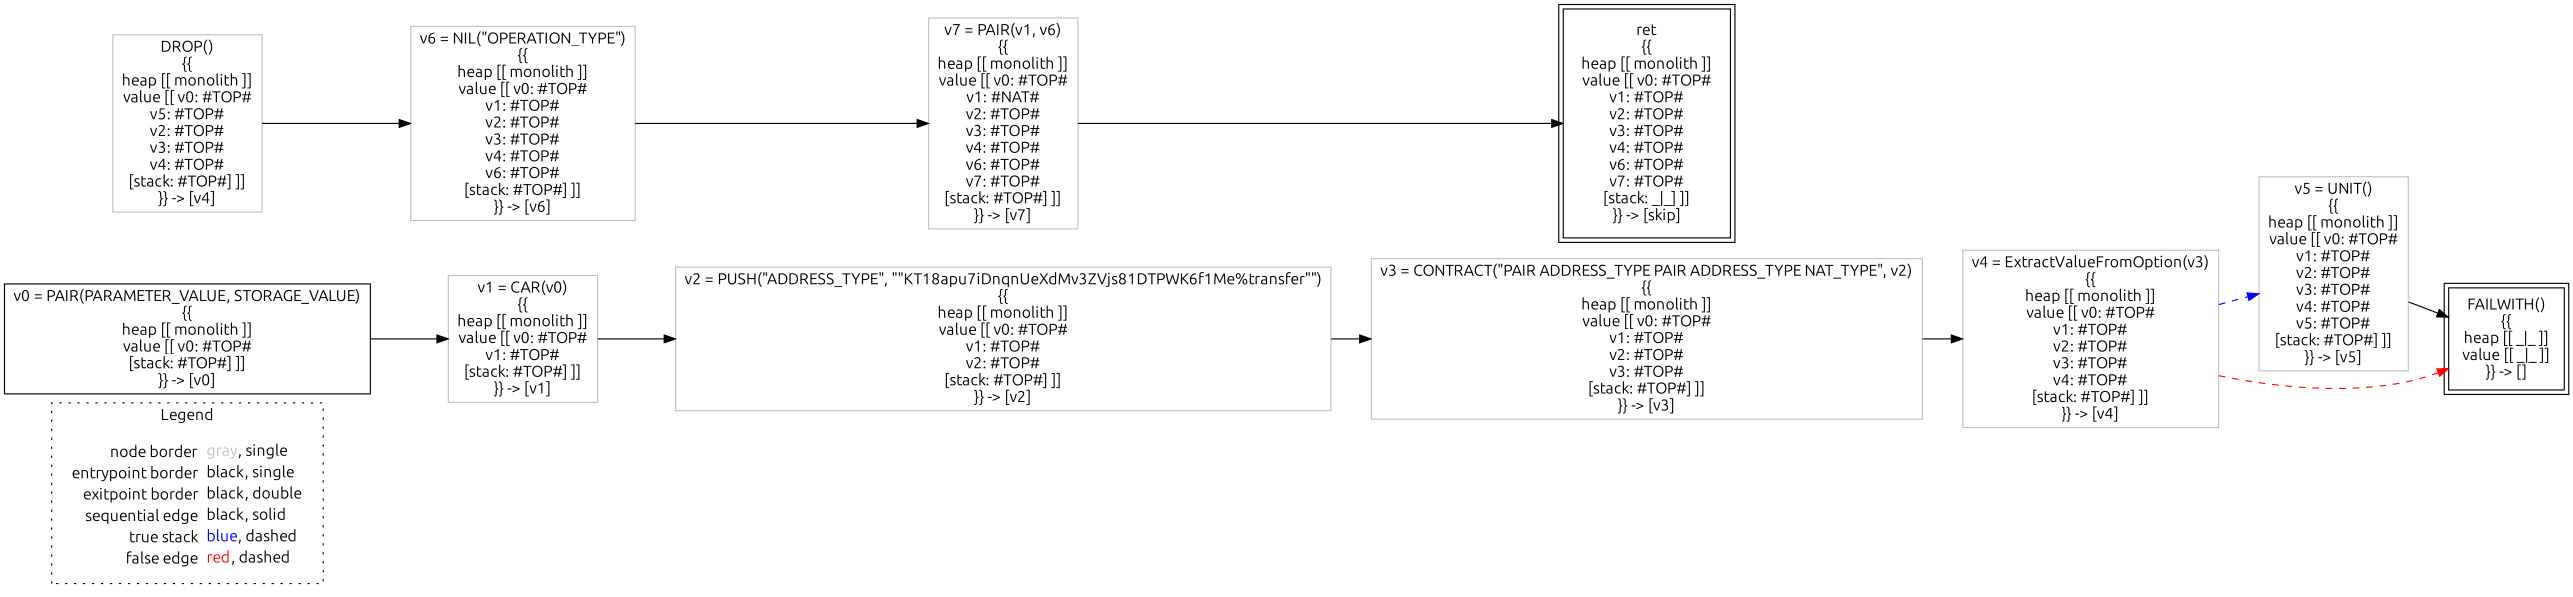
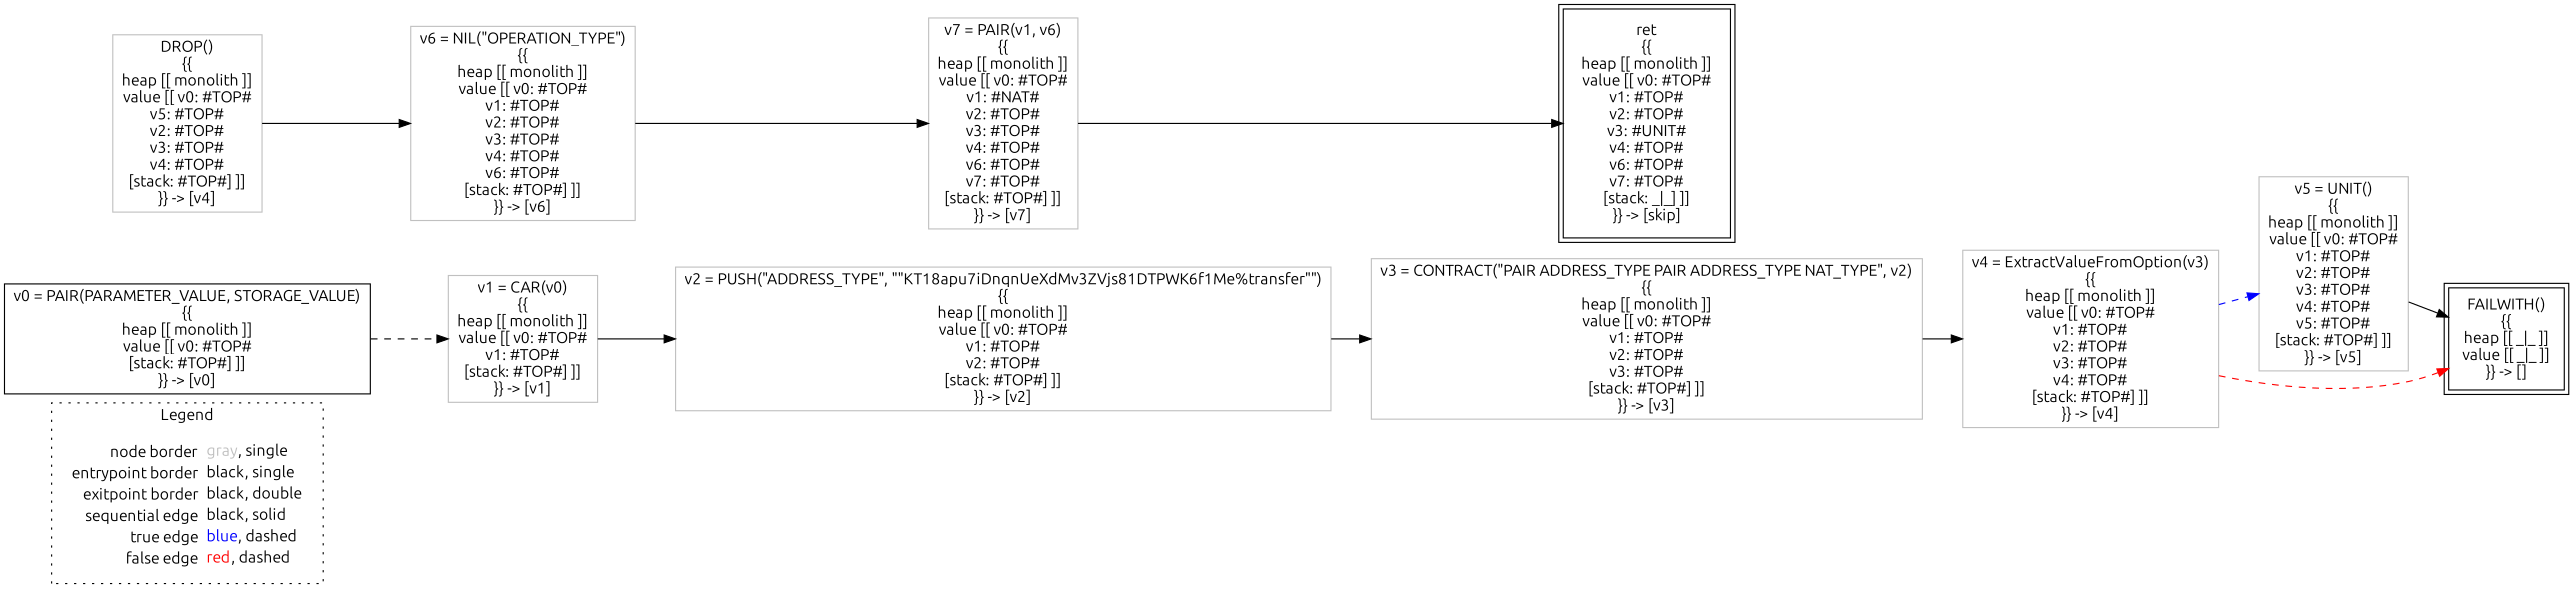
  digraph {
    fontname=Ubuntu
    rankdir=LR
    node [fontname=Ubuntu shape=rect color=gray]
    edge [color=black fontname=Ubuntu]
-   n1 [label=<<table border="0" cellpadding="2" cellspacing="0" cellborder="0"><tr><td align="right">node border&nbsp;</td><td align="left"><font color="gray">gray</font>, single</td></tr><tr><td align="right">entrypoint border&nbsp;</td><td align="left"><font color="black">black</font>, single</td></tr><tr><td align="right">exitpoint border&nbsp;</td><td align="left"><font color="black">black</font>, double</td></tr><tr><td align="right">sequential edge&nbsp;</td><td align="left"><font color="black">black</font>, solid</td></tr><tr><td align="right">true stack&nbsp;</td><td align="left"><font color="blue">blue</font>, dashed</td></tr><tr><td align="right">false edge&nbsp;</td><td align="left"><font color="red">red</font>, dashed</td></tr></table>> shape=plaintext color=""]
+   n1 [label=<<table border="0" cellpadding="2" cellspacing="0" cellborder="0"><tr><td align="right">node border&nbsp;</td><td align="left"><font color="gray">gray</font>, single</td></tr><tr><td align="right">entrypoint border&nbsp;</td><td align="left"><font color="black">black</font>, single</td></tr><tr><td align="right">exitpoint border&nbsp;</td><td align="left"><font color="black">black</font>, double</td></tr><tr><td align="right">sequential edge&nbsp;</td><td align="left"><font color="black">black</font>, solid</td></tr><tr><td align="right">true edge&nbsp;</td><td align="left"><font color="blue">blue</font>, dashed</td></tr><tr><td align="right">false edge&nbsp;</td><td align="left"><font color="red">red</font>, dashed</td></tr></table>> shape=plaintext color=""]
    n2 [color=black label=<v0 = PAIR(PARAMETER_VALUE, STORAGE_VALUE)<BR/>{{<BR/>heap [[ monolith ]]<BR/>value [[ v0: #TOP#<BR/>[stack: #TOP#] ]]<BR/>}} -&gt; [v0]>]
    n3 [label=<v1 = CAR(v0)<BR/>{{<BR/>heap [[ monolith ]]<BR/>value [[ v0: #TOP#<BR/>v1: #TOP#<BR/>[stack: #TOP#] ]]<BR/>}} -&gt; [v1]>]
    n4 [label=<v2 = PUSH(&quot;ADDRESS_TYPE&quot;, &quot;&quot;KT18apu7iDnqnUeXdMv3ZVjs81DTPWK6f1Me%transfer&quot;&quot;)<BR/>{{<BR/>heap [[ monolith ]]<BR/>value [[ v0: #TOP#<BR/>v1: #TOP#<BR/>v2: #TOP#<BR/>[stack: #TOP#] ]]<BR/>}} -&gt; [v2]>]
    n5 [label=<DROP()<BR/>{{<BR/>heap [[ monolith ]]<BR/>value [[ v0: #TOP#<BR/>v5: #TOP#<BR/>v2: #TOP#<BR/>v3: #TOP#<BR/>v4: #TOP#<BR/>[stack: #TOP#] ]]<BR/>}} -&gt; [v4]>]
    n6 [label=<v6 = NIL(&quot;OPERATION_TYPE&quot;)<BR/>{{<BR/>heap [[ monolith ]]<BR/>value [[ v0: #TOP#<BR/>v1: #TOP#<BR/>v2: #TOP#<BR/>v3: #TOP#<BR/>v4: #TOP#<BR/>v6: #TOP#<BR/>[stack: #TOP#] ]]<BR/>}} -&gt; [v6]>]
    n7 [label=<v7 = PAIR(v1, v6)<BR/>{{<BR/>heap [[ monolith ]]<BR/>value [[ v0: #TOP#<BR/>v1: #NAT#<BR/>v2: #TOP#<BR/>v3: #TOP#<BR/>v4: #TOP#<BR/>v6: #TOP#<BR/>v7: #TOP#<BR/>[stack: #TOP#] ]]<BR/>}} -&gt; [v7]>]
    n8 [label=<v4 = ExtractValueFromOption(v3)<BR/>{{<BR/>heap [[ monolith ]]<BR/>value [[ v0: #TOP#<BR/>v1: #TOP#<BR/>v2: #TOP#<BR/>v3: #TOP#<BR/>v4: #TOP#<BR/>[stack: #TOP#] ]]<BR/>}} -&gt; [v4]>]
    n9 [label=<v5 = UNIT()<BR/>{{<BR/>heap [[ monolith ]]<BR/>value [[ v0: #TOP#<BR/>v1: #TOP#<BR/>v2: #TOP#<BR/>v3: #TOP#<BR/>v4: #TOP#<BR/>v5: #TOP#<BR/>[stack: #TOP#] ]]<BR/>}} -&gt; [v5]>]
    n10 [color=black label=<FAILWITH()<BR/>{{<BR/>heap [[ _|_ ]]<BR/>value [[ _|_ ]]<BR/>}} -&gt; []> peripheries=2]
    n11 [label=<v3 = CONTRACT(&quot;PAIR ADDRESS_TYPE PAIR ADDRESS_TYPE NAT_TYPE&quot;, v2)<BR/>{{<BR/>heap [[ monolith ]]<BR/>value [[ v0: #TOP#<BR/>v1: #TOP#<BR/>v2: #TOP#<BR/>v3: #TOP#<BR/>[stack: #TOP#] ]]<BR/>}} -&gt; [v3]>]
-   n12 [color=black label=<ret<BR/>{{<BR/>heap [[ monolith ]]<BR/>value [[ v0: #TOP#<BR/>v1: #TOP#<BR/>v2: #TOP#<BR/>v3: #TOP#<BR/>v4: #TOP#<BR/>v6: #TOP#<BR/>v7: #TOP#<BR/>[stack: _|_] ]]<BR/>}} -&gt; [skip]> peripheries=2]
+   n12 [color=black label=<ret<BR/>{{<BR/>heap [[ monolith ]]<BR/>value [[ v0: #TOP#<BR/>v1: #TOP#<BR/>v2: #TOP#<BR/>v3: #UNIT#<BR/>v4: #TOP#<BR/>v6: #TOP#<BR/>v7: #TOP#<BR/>[stack: _|_] ]]<BR/>}} -&gt; [skip]> peripheries=2]
    subgraph cluster_1 {
      label=Legend
      style=dotted
      n1
    }
-   n2 -> n3
+   n2 -> n3 [style=dashed]
    n3 -> n4
    n4 -> n11
    n5 -> n6
    n6 -> n7
    n7 -> n12
    n8 -> n9 [color=blue style=dashed]
    n8 -> n10 [color=red style=dashed]
    n9 -> n10
    n11 -> n8
  }
